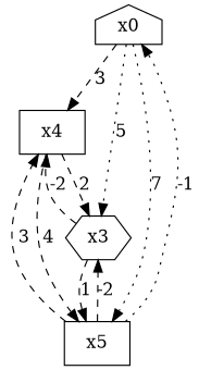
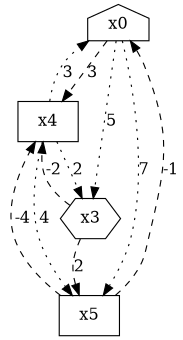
  digraph {
    node [shape=box]
    edge [style=dashed]
    x0 [shape=house]
    n2 [label=x4]
    n3 [label=x5]
    x3 [shape=hexagon]
    x0 -> n2 [label=3]
    x0 -> n3 [label=7 style=dotted]
    x0 -> x3 [label=5 style=dotted]
-   n2 -> n3 [label=4]
-   n2 -> x3 [label=2]
-   n3 -> x0 [label=-1 style=dotted]
-   n3 -> n2 [label=3]
-   n3 -> x3 [label=-2]
+   n2 -> x0 [label=3 style=dotted]
+   n2 -> n3 [label=4 style=dotted]
+   n2 -> x3 [label=2 style=dotted]
+   n3 -> x0 [label=-1]
+   n3 -> n2 [label=-4]
    x3 -> n2 [label=-2]
-   x3 -> n3 [label=1]
+   x3 -> n3 [label=2]
  }
